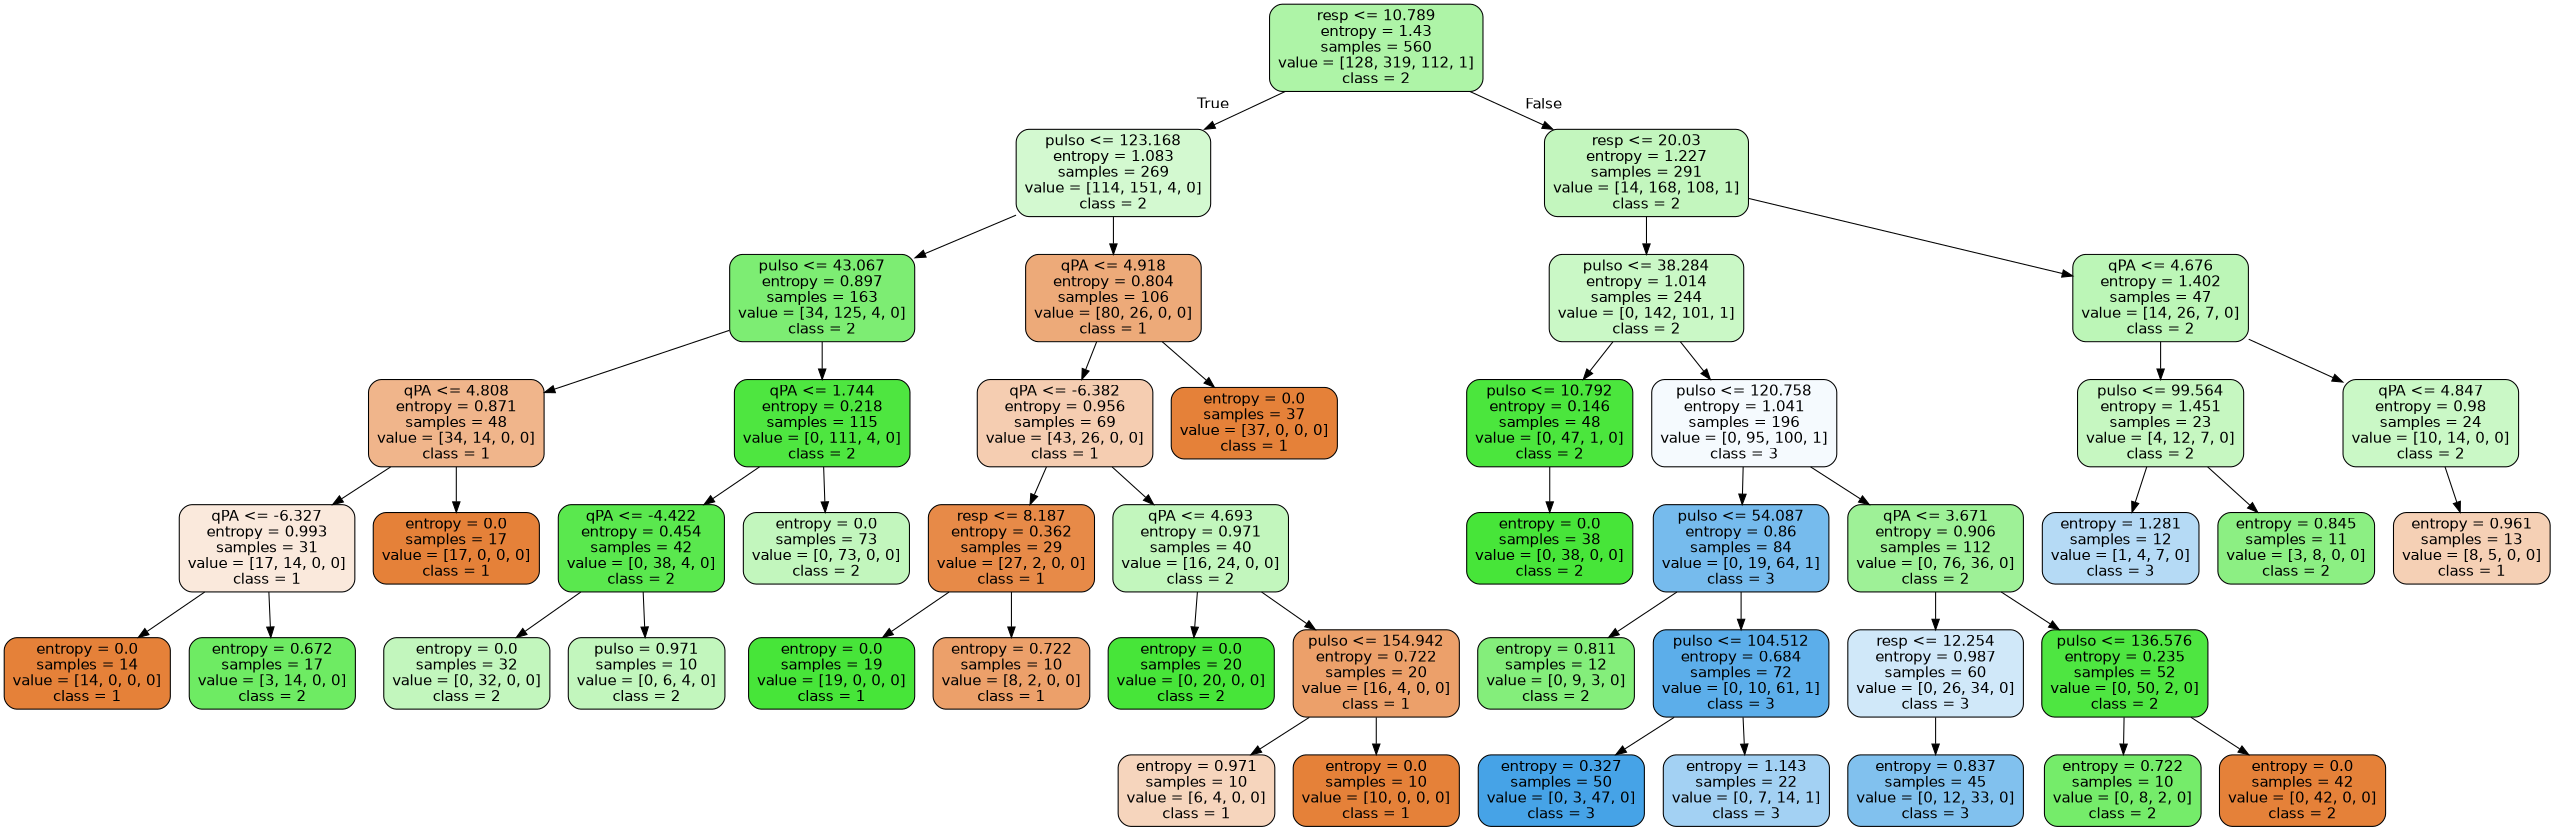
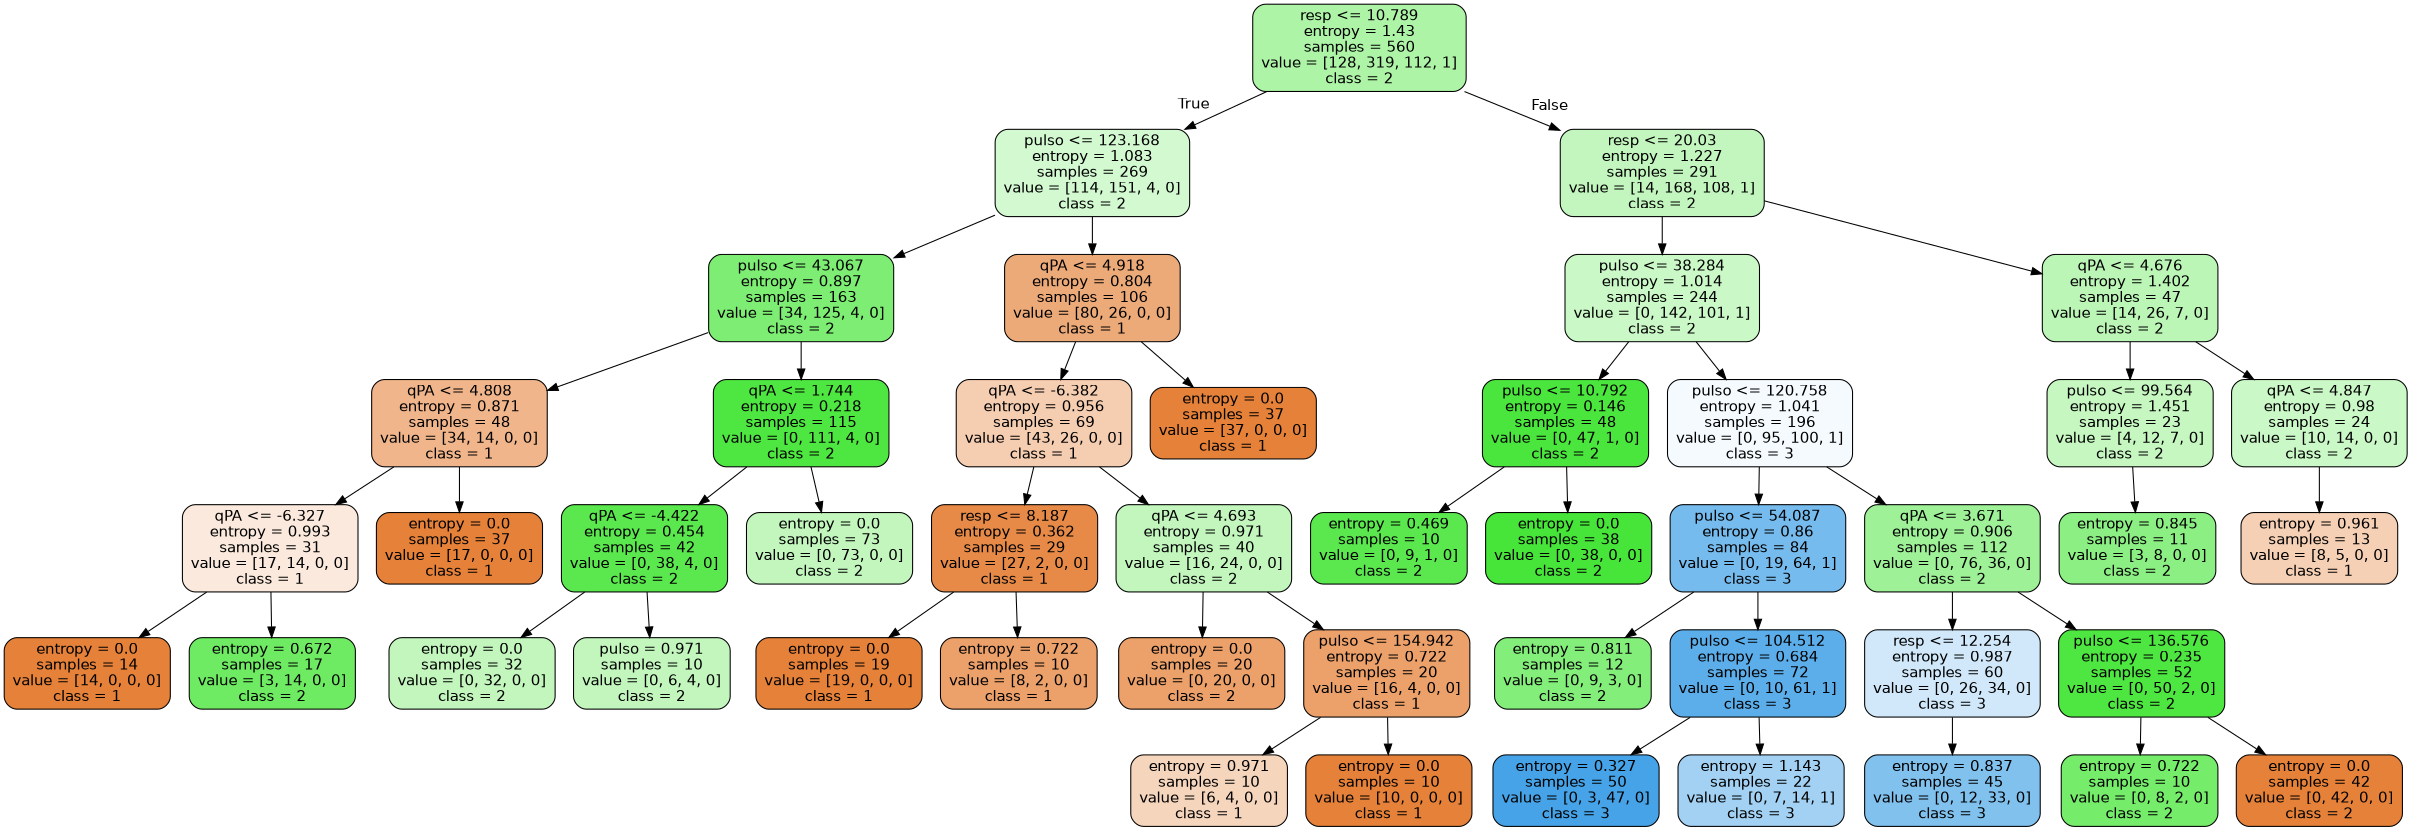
  digraph {
    node [color=black fillcolor="#e58139" fontname=helvetica shape=box style="filled, rounded"]
    edge [fontname=helvetica]
    n1 [fillcolor="#aef4a7" label="resp <= 10.789\nentropy = 1.43\nsamples = 560\nvalue = [128, 319, 112, 1]\nclass = 2"]
    n2 [fillcolor="#d3f9d0" label="pulso <= 123.168\nentropy = 1.083\nsamples = 269\nvalue = [114, 151, 4, 0]\nclass = 2"]
    n3 [fillcolor="#c3f6be" label="resp <= 20.03\nentropy = 1.227\nsamples = 291\nvalue = [14, 168, 108, 1]\nclass = 2"]
    n4 [fillcolor="#7ded73" label="pulso <= 43.067\nentropy = 0.897\nsamples = 163\nvalue = [34, 125, 4, 0]\nclass = 2"]
    n5 [fillcolor="#edaa79" label="qPA <= 4.918\nentropy = 0.804\nsamples = 106\nvalue = [80, 26, 0, 0]\nclass = 1"]
    n6 [fillcolor="#caf8c6" label="pulso <= 38.284\nentropy = 1.014\nsamples = 244\nvalue = [0, 142, 101, 1]\nclass = 2"]
    n7 [fillcolor="#bcf6b7" label="qPA <= 4.676\nentropy = 1.402\nsamples = 47\nvalue = [14, 26, 7, 0]\nclass = 2"]
    n8 [fillcolor="#f0b58b" label="qPA <= 4.808\nentropy = 0.871\nsamples = 48\nvalue = [34, 14, 0, 0]\nclass = 1"]
    n9 [fillcolor="#4ee640" label="qPA <= 1.744\nentropy = 0.218\nsamples = 115\nvalue = [0, 111, 4, 0]\nclass = 2"]
    n10 [fillcolor="#f5cdb1" label="qPA <= -6.382\nentropy = 0.956\nsamples = 69\nvalue = [43, 26, 0, 0]\nclass = 1"]
    n11 [label="entropy = 0.0\nsamples = 37\nvalue = [37, 0, 0, 0]\nclass = 1"]
    n12 [fillcolor="#fae9dc" label="qPA <= -6.327\nentropy = 0.993\nsamples = 31\nvalue = [17, 14, 0, 0]\nclass = 1"]
-   n13 [label="entropy = 0.0\nsamples = 17\nvalue = [17, 0, 0, 0]\nclass = 1"]
+   n13 [label="entropy = 0.0\nsamples = 37\nvalue = [17, 0, 0, 0]\nclass = 1"]
    n14 [fillcolor="#5ae84e" label="qPA <= -4.422\nentropy = 0.454\nsamples = 42\nvalue = [0, 38, 4, 0]\nclass = 2"]
    n15 [fillcolor="#c2f6bd" label="entropy = 0.0\nsamples = 73\nvalue = [0, 73, 0, 0]\nclass = 2"]
    n16 [label="entropy = 0.0\nsamples = 14\nvalue = [14, 0, 0, 0]\nclass = 1"]
    n17 [fillcolor="#6eeb63" label="entropy = 0.672\nsamples = 17\nvalue = [3, 14, 0, 0]\nclass = 2"]
    n18 [fillcolor="#c2f6bd" label="entropy = 0.0\nsamples = 32\nvalue = [0, 32, 0, 0]\nclass = 2"]
    n19 [fillcolor="#c2f6bd" label="pulso = 0.971\nsamples = 10\nvalue = [0, 6, 4, 0]\nclass = 2"]
    n20 [fillcolor="#e78a48" label="resp <= 8.187\nentropy = 0.362\nsamples = 29\nvalue = [27, 2, 0, 0]\nclass = 1"]
    n21 [fillcolor="#c2f6bd" label="qPA <= 4.693\nentropy = 0.971\nsamples = 40\nvalue = [16, 24, 0, 0]\nclass = 2"]
-   n22 [fillcolor="#47e539" label="entropy = 0.0\nsamples = 19\nvalue = [19, 0, 0, 0]\nclass = 1"]
+   n22 [label="entropy = 0.0\nsamples = 19\nvalue = [19, 0, 0, 0]\nclass = 1"]
    n23 [fillcolor="#eca06a" label="entropy = 0.722\nsamples = 10\nvalue = [8, 2, 0, 0]\nclass = 1"]
-   n24 [fillcolor="#47e539" label="entropy = 0.0\nsamples = 20\nvalue = [0, 20, 0, 0]\nclass = 2"]
+   n24 [fillcolor="#eca06a" label="entropy = 0.0\nsamples = 20\nvalue = [0, 20, 0, 0]\nclass = 2"]
    n25 [fillcolor="#eca06a" label="pulso <= 154.942\nentropy = 0.722\nsamples = 20\nvalue = [16, 4, 0, 0]\nclass = 1"]
    n26 [fillcolor="#f6d5bd" label="entropy = 0.971\nsamples = 10\nvalue = [6, 4, 0, 0]\nclass = 1"]
    n27 [label="entropy = 0.0\nsamples = 10\nvalue = [10, 0, 0, 0]\nclass = 1"]
    n28 [fillcolor="#4be63d" label="pulso <= 10.792\nentropy = 0.146\nsamples = 48\nvalue = [0, 47, 1, 0]\nclass = 2"]
    n29 [fillcolor="#f5fafe" label="pulso <= 120.758\nentropy = 1.041\nsamples = 196\nvalue = [0, 95, 100, 1]\nclass = 3"]
    n30 [fillcolor="#c6f7c1" label="pulso <= 99.564\nentropy = 1.451\nsamples = 23\nvalue = [4, 12, 7, 0]\nclass = 2"]
    n31 [fillcolor="#caf8c6" label="qPA <= 4.847\nentropy = 0.98\nsamples = 24\nvalue = [10, 14, 0, 0]\nclass = 2"]
+   n32 [fillcolor="#5be84f" label="entropy = 0.469\nsamples = 10\nvalue = [0, 9, 1, 0]\nclass = 2"]
    n33 [fillcolor="#47e539" label="entropy = 0.0\nsamples = 38\nvalue = [0, 38, 0, 0]\nclass = 2"]
    n34 [fillcolor="#76bbed" label="pulso <= 54.087\nentropy = 0.86\nsamples = 84\nvalue = [0, 19, 64, 1]\nclass = 3"]
    n35 [fillcolor="#9ef197" label="qPA <= 3.671\nentropy = 0.906\nsamples = 112\nvalue = [0, 76, 36, 0]\nclass = 2"]
    n36 [fillcolor="#84ee7b" label="entropy = 0.811\nsamples = 12\nvalue = [0, 9, 3, 0]\nclass = 2"]
    n37 [fillcolor="#5caeea" label="pulso <= 104.512\nentropy = 0.684\nsamples = 72\nvalue = [0, 10, 61, 1]\nclass = 3"]
    n38 [fillcolor="#d0e8f9" label="resp <= 12.254\nentropy = 0.987\nsamples = 60\nvalue = [0, 26, 34, 0]\nclass = 3"]
    n39 [fillcolor="#4ee641" label="pulso <= 136.576\nentropy = 0.235\nsamples = 52\nvalue = [0, 50, 2, 0]\nclass = 2"]
    n40 [fillcolor="#46a3e7" label="entropy = 0.327\nsamples = 50\nvalue = [0, 3, 47, 0]\nclass = 3"]
    n41 [fillcolor="#a3d1f3" label="entropy = 1.143\nsamples = 22\nvalue = [0, 7, 14, 1]\nclass = 3"]
    n42 [fillcolor="#81c1ee" label="entropy = 0.837\nsamples = 45\nvalue = [0, 12, 33, 0]\nclass = 3"]
    n43 [fillcolor="#75ec6a" label="entropy = 0.722\nsamples = 10\nvalue = [0, 8, 2, 0]\nclass = 2"]
    n44 [label="entropy = 0.0\nsamples = 42\nvalue = [0, 42, 0, 0]\nclass = 2"]
-   n45 [fillcolor="#b5daf5" label="entropy = 1.281\nsamples = 12\nvalue = [1, 4, 7, 0]\nclass = 3"]
    n46 [fillcolor="#8cef83" label="entropy = 0.845\nsamples = 11\nvalue = [3, 8, 0, 0]\nclass = 2"]
    n47 [fillcolor="#f5d0b5" label="entropy = 0.961\nsamples = 13\nvalue = [8, 5, 0, 0]\nclass = 1"]
    n1 -> n2 [headlabel=True labelangle=45 labeldistance=2.5]
    n1 -> n3 [headlabel=False labelangle=-45 labeldistance=2.5]
    n2 -> n4
    n2 -> n5
    n3 -> n6
    n3 -> n7
    n4 -> n8
    n4 -> n9
    n5 -> n10
    n5 -> n11
    n6 -> n28
    n6 -> n29
    n7 -> n30
    n7 -> n31
    n8 -> n12
    n8 -> n13
    n9 -> n14
    n9 -> n15
    n10 -> n20
    n10 -> n21
    n12 -> n16
    n12 -> n17
    n14 -> n18
    n14 -> n19
    n20 -> n22
    n20 -> n23
    n21 -> n24
    n21 -> n25
    n25 -> n26
    n25 -> n27
+   n28 -> n32
    n28 -> n33
    n29 -> n34
    n29 -> n35
-   n30 -> n45
    n30 -> n46
    n31 -> n47
    n34 -> n36
    n34 -> n37
    n35 -> n38
    n35 -> n39
    n37 -> n40
    n37 -> n41
    n38 -> n42
    n39 -> n43
    n39 -> n44
  }
